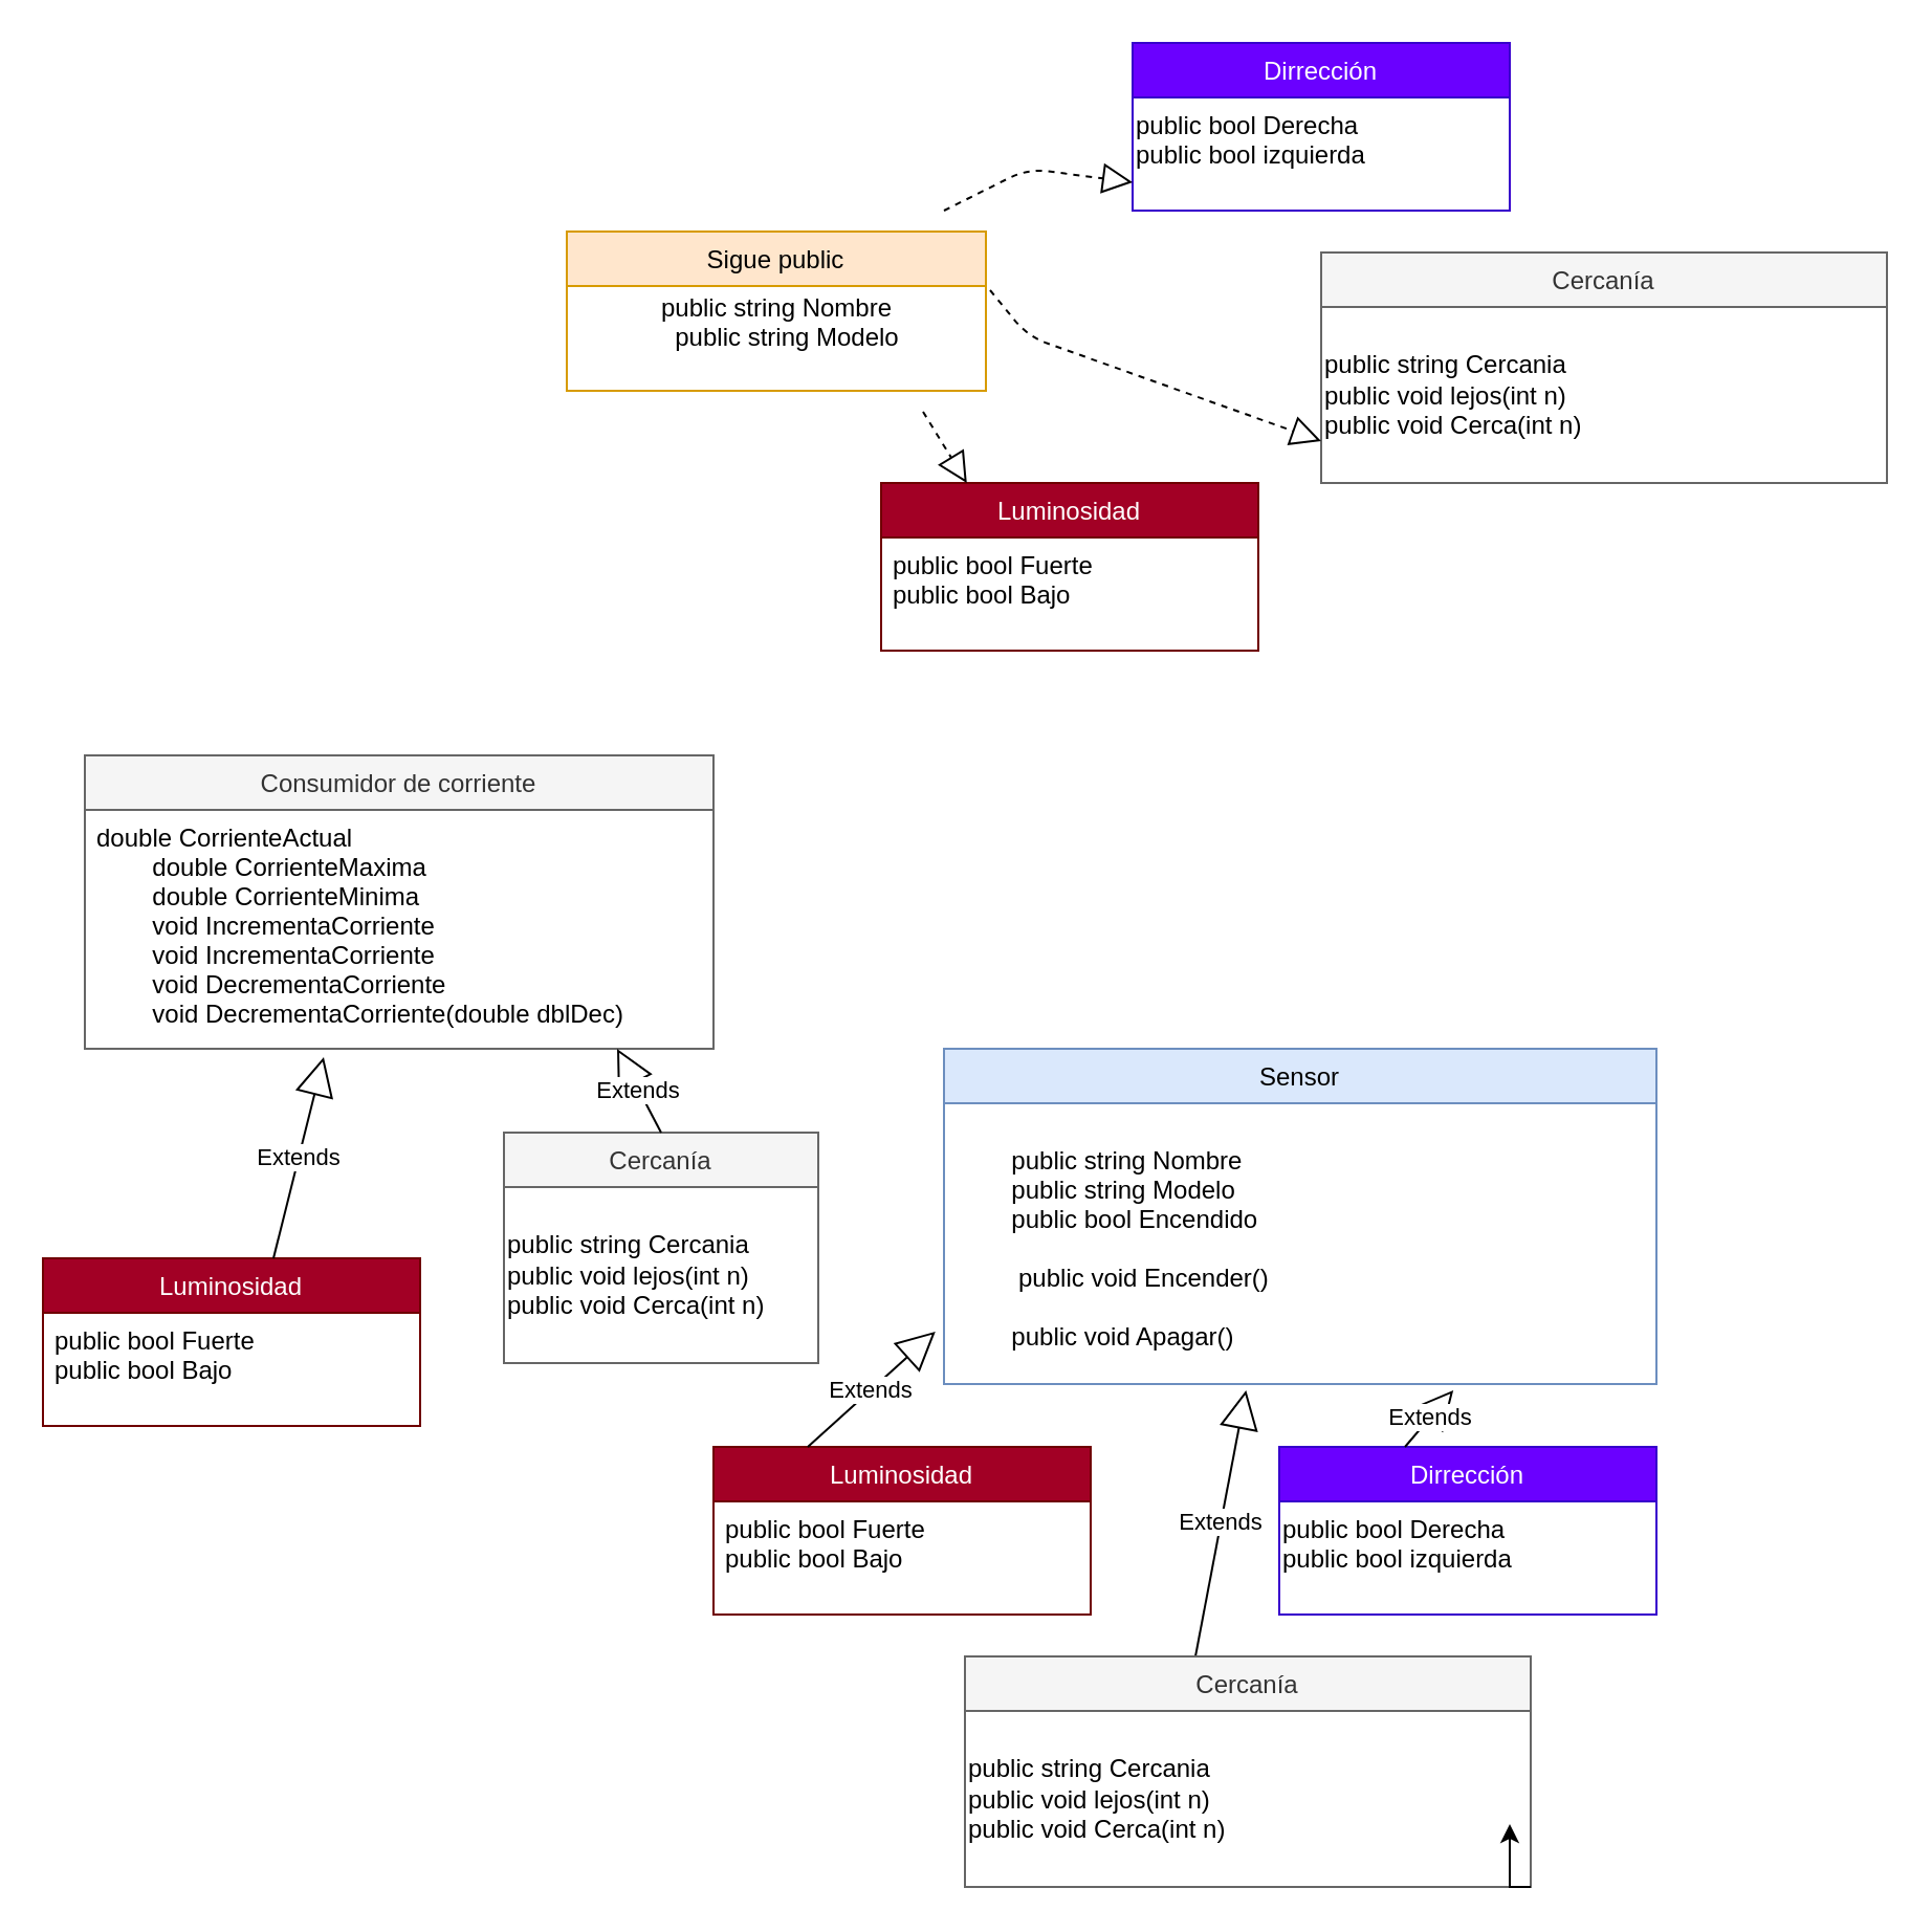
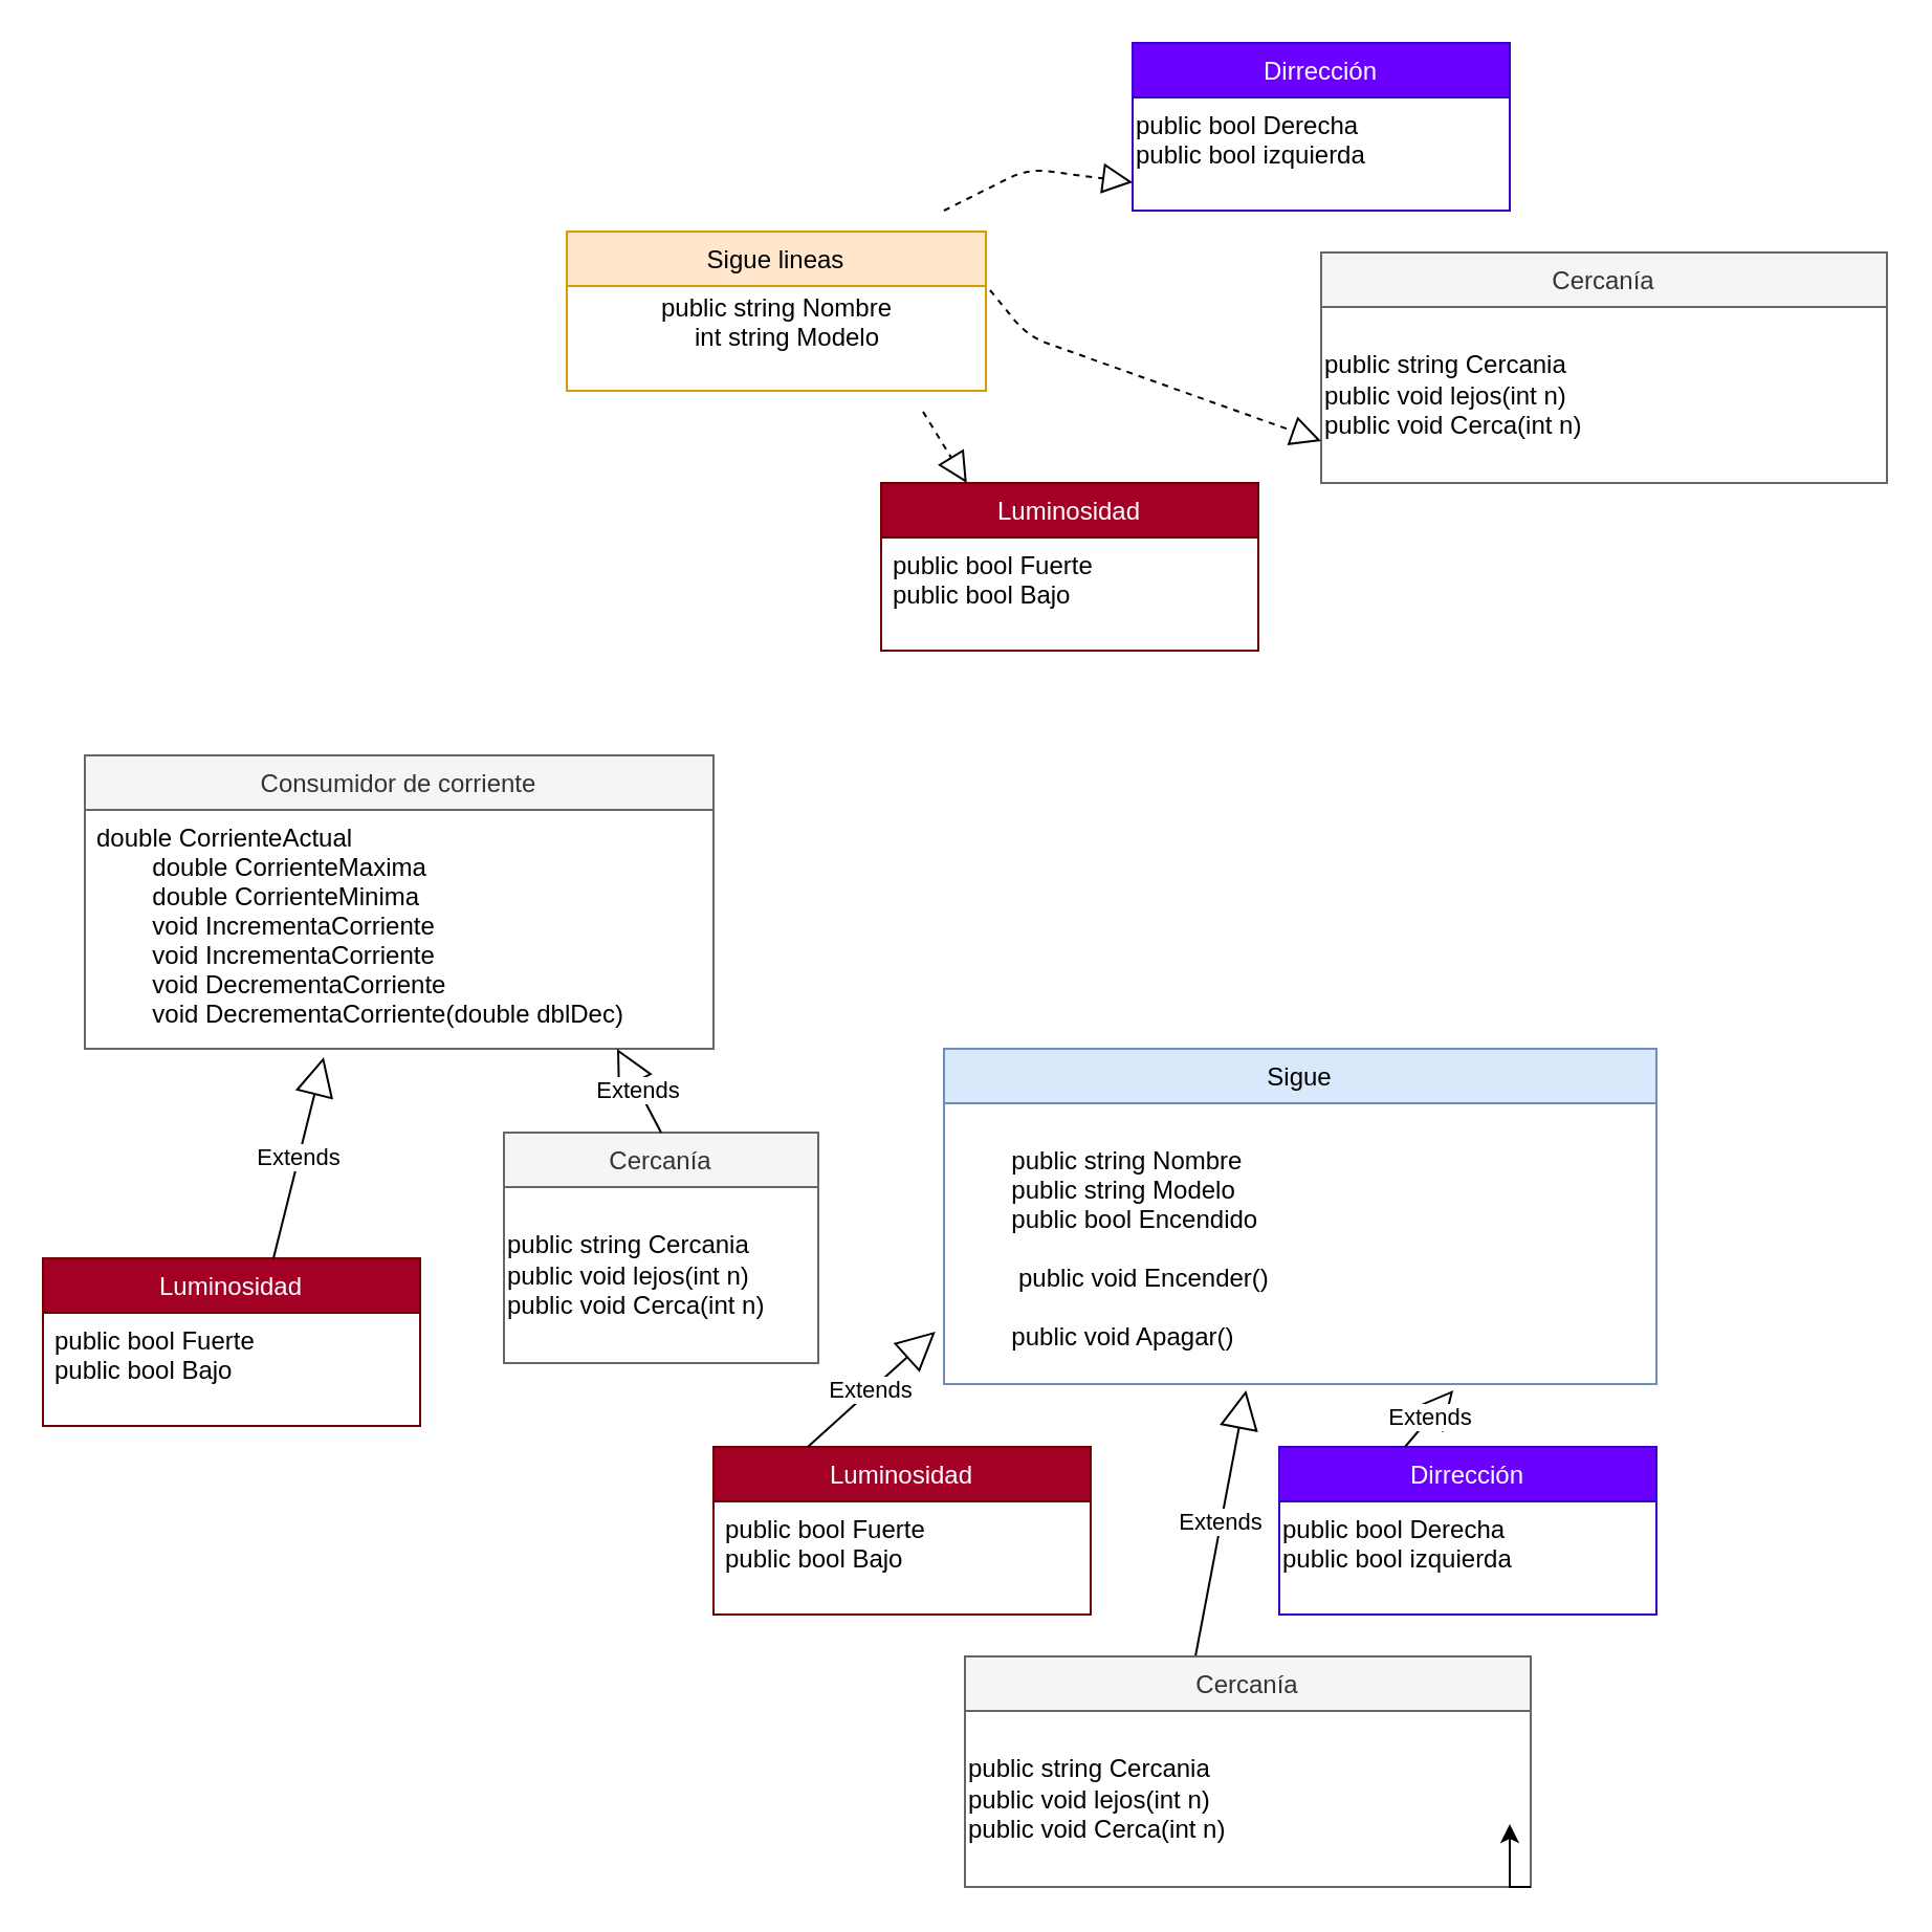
  <mxCell id="0" />
  <mxCell id="1" parent="0" />
- <mxCell id="2" value="Sigue public" style="swimlane;fontStyle=0;childLayout=stackLayout;horizontal=1;startSize=26;fillColor=#ffe6cc;horizontalStack=0;resizeParent=1;resizeParentMax=0;resizeLast=0;collapsible=1;marginBottom=0;strokeColor=#d79b00;" parent="1" vertex="1"><mxGeometry x="270" y="110" width="200" height="76" as="geometry" /></mxCell>
- <mxCell id="3" value="&lt;div&gt;&amp;nbsp;public string Nombre&amp;nbsp;&lt;/div&gt;&lt;div&gt;&amp;nbsp; &amp;nbsp; public string Modelo&amp;nbsp;&lt;/div&gt;&lt;div&gt;&amp;nbsp; &amp;nbsp;&amp;nbsp;&lt;/div&gt;" style="text;html=1;align=center;verticalAlign=middle;resizable=0;points=[];autosize=1;" parent="2" vertex="1"><mxGeometry y="26" width="200" height="50" as="geometry" /></mxCell>
+ <mxCell id="2" value="Sigue lineas" style="swimlane;fontStyle=0;childLayout=stackLayout;horizontal=1;startSize=26;fillColor=#ffe6cc;horizontalStack=0;resizeParent=1;resizeParentMax=0;resizeLast=0;collapsible=1;marginBottom=0;strokeColor=#d79b00;" parent="1" vertex="1"><mxGeometry x="270" y="110" width="200" height="76" as="geometry" /></mxCell>
+ <mxCell id="3" value="&lt;div&gt;&amp;nbsp;public string Nombre&amp;nbsp;&lt;/div&gt;&lt;div&gt;&amp;nbsp; &amp;nbsp; int string Modelo&amp;nbsp;&lt;/div&gt;&lt;div&gt;&amp;nbsp; &amp;nbsp;&amp;nbsp;&lt;/div&gt;" style="text;html=1;align=center;verticalAlign=middle;resizable=0;points=[];autosize=1;" parent="2" vertex="1"><mxGeometry y="26" width="200" height="50" as="geometry" /></mxCell>
  <mxCell id="4" value="Consumidor de corriente" style="swimlane;fontStyle=0;childLayout=stackLayout;horizontal=1;startSize=26;fillColor=#f5f5f5;horizontalStack=0;resizeParent=1;resizeParentMax=0;resizeLast=0;collapsible=1;marginBottom=0;strokeColor=#666666;fontColor=#333333;" parent="1" vertex="1"><mxGeometry x="40" y="360" width="300" height="140" as="geometry" /></mxCell>
  <mxCell id="5" value="double CorrienteActual &#10;        double CorrienteMaxima &#10;        double CorrienteMinima &#10;        void IncrementaCorriente&#10;        void IncrementaCorriente&#10;        void DecrementaCorriente&#10;        void DecrementaCorriente(double dblDec)" style="text;strokeColor=none;fillColor=none;align=left;verticalAlign=top;spacingLeft=4;spacingRight=4;overflow=hidden;rotatable=0;points=[[0,0.5],[1,0.5]];portConstraint=eastwest;" parent="4" vertex="1"><mxGeometry y="26" width="300" height="114" as="geometry" /></mxCell>
- <mxCell id="6" value="Sensor" style="swimlane;fontStyle=0;childLayout=stackLayout;horizontal=1;startSize=26;fillColor=#dae8fc;horizontalStack=0;resizeParent=1;resizeParentMax=0;resizeLast=0;collapsible=1;marginBottom=0;strokeColor=#6c8ebf;" parent="1" vertex="1"><mxGeometry x="450" y="500" width="340" height="160" as="geometry" /></mxCell>
+ <mxCell id="6" value="Sigue" style="swimlane;fontStyle=0;childLayout=stackLayout;horizontal=1;startSize=26;fillColor=#dae8fc;horizontalStack=0;resizeParent=1;resizeParentMax=0;resizeLast=0;collapsible=1;marginBottom=0;strokeColor=#6c8ebf;" parent="1" vertex="1"><mxGeometry x="450" y="500" width="340" height="160" as="geometry" /></mxCell>
  <mxCell id="7" value="&#10;        public string Nombre &#10;        public string Modelo&#10;        public bool Encendido &#10;        &#10;         public void Encender()&#10;       &#10;        public void Apagar()&#10;     &#10;" style="text;strokeColor=none;fillColor=none;align=left;verticalAlign=top;spacingLeft=4;spacingRight=4;overflow=hidden;rotatable=0;points=[[0,0.5],[1,0.5]];portConstraint=eastwest;" parent="6" vertex="1"><mxGeometry y="26" width="340" height="134" as="geometry" /></mxCell>
  <mxCell id="8" value="Luminosidad" style="swimlane;fontStyle=0;childLayout=stackLayout;horizontal=1;startSize=26;fillColor=#a20025;horizontalStack=0;resizeParent=1;resizeParentMax=0;resizeLast=0;collapsible=1;marginBottom=0;strokeColor=#6F0000;fontColor=#ffffff;" parent="1" vertex="1"><mxGeometry x="340" y="690" width="180" height="80" as="geometry" /></mxCell>
  <mxCell id="9" value="public bool Fuerte &#10;public bool Bajo" style="text;strokeColor=none;fillColor=none;align=left;verticalAlign=top;spacingLeft=4;spacingRight=4;overflow=hidden;rotatable=0;points=[[0,0.5],[1,0.5]];portConstraint=eastwest;" parent="8" vertex="1"><mxGeometry y="26" width="180" height="54" as="geometry" /></mxCell>
  <mxCell id="10" value="Dirrección" style="swimlane;fontStyle=0;childLayout=stackLayout;horizontal=1;startSize=26;fillColor=#6a00ff;horizontalStack=0;resizeParent=1;resizeParentMax=0;resizeLast=0;collapsible=1;marginBottom=0;strokeColor=#3700CC;fontColor=#ffffff;" parent="1" vertex="1"><mxGeometry x="610" y="690" width="180" height="80" as="geometry" /></mxCell>
  <mxCell id="11" value="public bool Derecha&amp;nbsp;&lt;br&gt;public bool izquierda&lt;br&gt;" style="text;whiteSpace=wrap;html=1;" parent="10" vertex="1"><mxGeometry y="26" width="180" height="54" as="geometry" /></mxCell>
  <mxCell id="12" value="Extends" style="endArrow=block;endSize=16;endFill=0;html=1;entryX=0.424;entryY=1.022;entryDx=0;entryDy=0;entryPerimeter=0;exitX=0.25;exitY=0;exitDx=0;exitDy=0;" parent="10" target="7" edge="1"><mxGeometry width="160" relative="1" as="geometry"><mxPoint x="-40" y="100" as="sourcePoint" /><mxPoint x="35.15" y="60.938" as="targetPoint" /></mxGeometry></mxCell>
  <mxCell id="13" value="Cercanía" style="swimlane;fontStyle=0;childLayout=stackLayout;horizontal=1;startSize=26;fillColor=#f5f5f5;horizontalStack=0;resizeParent=1;resizeParentMax=0;resizeLast=0;collapsible=1;marginBottom=0;strokeColor=#666666;fontColor=#333333;" parent="1" vertex="1"><mxGeometry x="460" y="790" width="270" height="110" as="geometry" /></mxCell>
  <mxCell id="14" value="&lt;br&gt;    public string Cercania&lt;br&gt;    public void lejos(int n)&lt;br&gt;public void Cerca(int n)" style="text;whiteSpace=wrap;html=1;" parent="13" vertex="1"><mxGeometry y="26" width="270" height="84" as="geometry" /></mxCell>
  <mxCell id="15" value="Extends" style="endArrow=block;endSize=16;endFill=0;html=1;entryX=-0.012;entryY=0.813;entryDx=0;entryDy=0;entryPerimeter=0;exitX=0.25;exitY=0;exitDx=0;exitDy=0;" parent="1" source="8" target="7" edge="1"><mxGeometry width="160" relative="1" as="geometry"><mxPoint x="380" y="680" as="sourcePoint" /><mxPoint x="540" y="680" as="targetPoint" /></mxGeometry></mxCell>
  <mxCell id="16" style="edgeStyle=orthogonalEdgeStyle;rounded=0;orthogonalLoop=1;jettySize=auto;html=1;exitX=1;exitY=1;exitDx=0;exitDy=0;" parent="1" source="14" edge="1"><mxGeometry relative="1" as="geometry"><mxPoint x="720" y="870" as="targetPoint" /></mxGeometry></mxCell>
  <mxCell id="17" value="Extends" style="endArrow=block;endSize=16;endFill=0;html=1;entryX=0.715;entryY=1.022;entryDx=0;entryDy=0;entryPerimeter=0;exitX=0.25;exitY=0;exitDx=0;exitDy=0;" parent="1" target="7" edge="1"><mxGeometry width="160" relative="1" as="geometry"><mxPoint x="670" y="690" as="sourcePoint" /><mxPoint x="745.15" y="650.938" as="targetPoint" /></mxGeometry></mxCell>
  <mxCell id="18" value="Luminosidad" style="swimlane;fontStyle=0;childLayout=stackLayout;horizontal=1;startSize=26;fillColor=#a20025;horizontalStack=0;resizeParent=1;resizeParentMax=0;resizeLast=0;collapsible=1;marginBottom=0;strokeColor=#6F0000;fontColor=#ffffff;" parent="1" vertex="1"><mxGeometry x="420" y="230" width="180" height="80" as="geometry" /></mxCell>
  <mxCell id="19" value="public bool Fuerte &#10;public bool Bajo" style="text;strokeColor=none;fillColor=none;align=left;verticalAlign=top;spacingLeft=4;spacingRight=4;overflow=hidden;rotatable=0;points=[[0,0.5],[1,0.5]];portConstraint=eastwest;" parent="18" vertex="1"><mxGeometry y="26" width="180" height="54" as="geometry" /></mxCell>
  <mxCell id="20" value="Dirrección" style="swimlane;fontStyle=0;childLayout=stackLayout;horizontal=1;startSize=26;fillColor=#6a00ff;horizontalStack=0;resizeParent=1;resizeParentMax=0;resizeLast=0;collapsible=1;marginBottom=0;strokeColor=#3700CC;fontColor=#ffffff;" vertex="1" parent="1"><mxGeometry x="540" y="20" width="180" height="80" as="geometry" /></mxCell>
  <mxCell id="21" value="public bool Derecha&amp;nbsp;&lt;br&gt;public bool izquierda&lt;br&gt;" style="text;whiteSpace=wrap;html=1;" vertex="1" parent="20"><mxGeometry y="26" width="180" height="54" as="geometry" /></mxCell>
  <mxCell id="22" value="Cercanía" style="swimlane;fontStyle=0;childLayout=stackLayout;horizontal=1;startSize=26;fillColor=#f5f5f5;horizontalStack=0;resizeParent=1;resizeParentMax=0;resizeLast=0;collapsible=1;marginBottom=0;strokeColor=#666666;fontColor=#333333;" vertex="1" parent="1"><mxGeometry x="630" y="120" width="270" height="110" as="geometry" /></mxCell>
  <mxCell id="23" value="&lt;br&gt;    public string Cercania&lt;br&gt;    public void lejos(int n)&lt;br&gt;public void Cerca(int n)" style="text;whiteSpace=wrap;html=1;" vertex="1" parent="22"><mxGeometry y="26" width="270" height="84" as="geometry" /></mxCell>
  <mxCell id="24" value="" style="endArrow=block;dashed=1;endFill=0;endSize=12;html=1;exitX=1.01;exitY=0.04;exitDx=0;exitDy=0;exitPerimeter=0;" edge="1" parent="1" source="3"><mxGeometry width="160" relative="1" as="geometry"><mxPoint x="440" y="196" as="sourcePoint" /><mxPoint x="630" y="210" as="targetPoint" /><Array as="points"><mxPoint x="490" y="160" /></Array></mxGeometry></mxCell>
  <mxCell id="25" value="" style="endArrow=block;dashed=1;endFill=0;endSize=12;html=1;entryX=0;entryY=0.75;entryDx=0;entryDy=0;" edge="1" parent="1" target="21"><mxGeometry width="160" relative="1" as="geometry"><mxPoint x="450" y="100" as="sourcePoint" /><mxPoint x="470.9" y="240" as="targetPoint" /><Array as="points"><mxPoint x="490" y="80" /></Array></mxGeometry></mxCell>
  <mxCell id="26" value="Luminosidad" style="swimlane;fontStyle=0;childLayout=stackLayout;horizontal=1;startSize=26;fillColor=#a20025;horizontalStack=0;resizeParent=1;resizeParentMax=0;resizeLast=0;collapsible=1;marginBottom=0;strokeColor=#6F0000;fontColor=#ffffff;" vertex="1" parent="1"><mxGeometry x="20" y="600" width="180" height="80" as="geometry" /></mxCell>
  <mxCell id="27" value="public bool Fuerte &#10;public bool Bajo" style="text;strokeColor=none;fillColor=none;align=left;verticalAlign=top;spacingLeft=4;spacingRight=4;overflow=hidden;rotatable=0;points=[[0,0.5],[1,0.5]];portConstraint=eastwest;" vertex="1" parent="26"><mxGeometry y="26" width="180" height="54" as="geometry" /></mxCell>
  <mxCell id="28" value="Cercanía" style="swimlane;fontStyle=0;childLayout=stackLayout;horizontal=1;startSize=26;fillColor=#f5f5f5;horizontalStack=0;resizeParent=1;resizeParentMax=0;resizeLast=0;collapsible=1;marginBottom=0;strokeColor=#666666;fontColor=#333333;" vertex="1" parent="1"><mxGeometry x="240" y="540" width="150" height="110" as="geometry" /></mxCell>
  <mxCell id="29" value="&lt;br&gt;    public string Cercania&lt;br&gt;    public void lejos(int n)&lt;br&gt;public void Cerca(int n)" style="text;whiteSpace=wrap;html=1;" vertex="1" parent="28"><mxGeometry y="26" width="150" height="84" as="geometry" /></mxCell>
  <mxCell id="30" value="" style="endArrow=block;dashed=1;endFill=0;endSize=12;html=1;" edge="1" parent="1"><mxGeometry width="160" relative="1" as="geometry"><mxPoint x="440" y="196" as="sourcePoint" /><mxPoint x="460.9" y="230" as="targetPoint" /></mxGeometry></mxCell>
  <mxCell id="31" value="Extends" style="endArrow=block;endSize=16;endFill=0;html=1;entryX=0.38;entryY=1.035;entryDx=0;entryDy=0;entryPerimeter=0;exitX=0.25;exitY=0;exitDx=0;exitDy=0;" edge="1" parent="1" target="5"><mxGeometry width="160" relative="1" as="geometry"><mxPoint x="130" y="600" as="sourcePoint" /><mxPoint x="190.92" y="544.942" as="targetPoint" /></mxGeometry></mxCell>
  <mxCell id="32" value="Extends" style="endArrow=block;endSize=16;endFill=0;html=1;entryX=0.38;entryY=1.035;entryDx=0;entryDy=0;entryPerimeter=0;exitX=0.5;exitY=0;exitDx=0;exitDy=0;" edge="1" parent="1" source="28"><mxGeometry width="160" relative="1" as="geometry"><mxPoint x="270" y="596.01" as="sourcePoint" /><mxPoint x="294" y="500" as="targetPoint" /></mxGeometry></mxCell>
